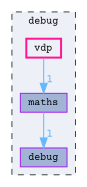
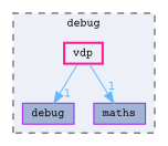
  digraph {
    compound=true
    fontname="Courier Prime"
    node [color=purple fillcolor="#a2b4d6" fontname="Courier Prime" fontsize=10 shape=box style=filled]
    edge [color=steelblue1 fontcolor=steelblue1 fontname="Courier Prime" fontsize=10 headlabel=1 labeldistance=1.5 labelfontname=Helvetica labelfontsize=10]
    n1 [height=0.2 label=debug width=0.4]
    n2 [height=0.2 label=maths width=0.4]
    n3 [color=deeppink fillcolor="#edf0f7" height=0.2 label=vdp style="filled,bold" width=0.4]
    subgraph cluster_1 {
      bgcolor="#edf0f7"
      fontsize=10
      label=debug
      pencolor=grey25
      style="filled,dashed"
      n1
      n2
      n3
    }
-   n2 -> n1
+   n3 -> n1
    n3 -> n2
  }
